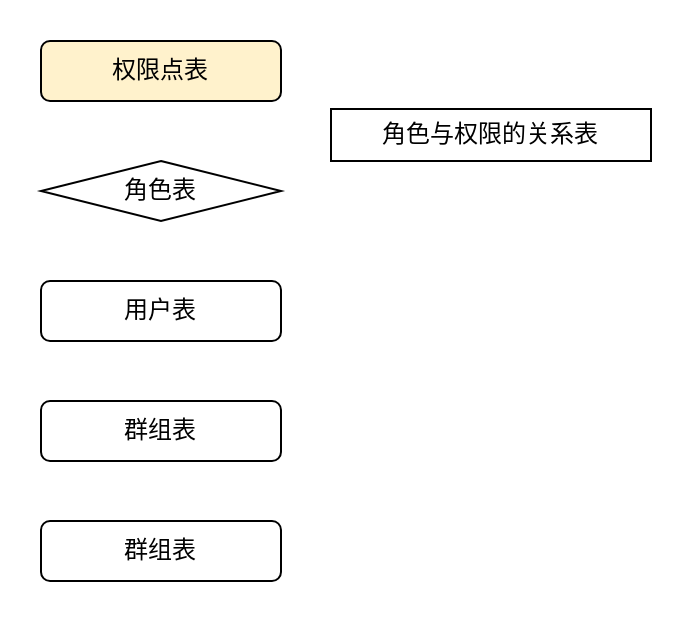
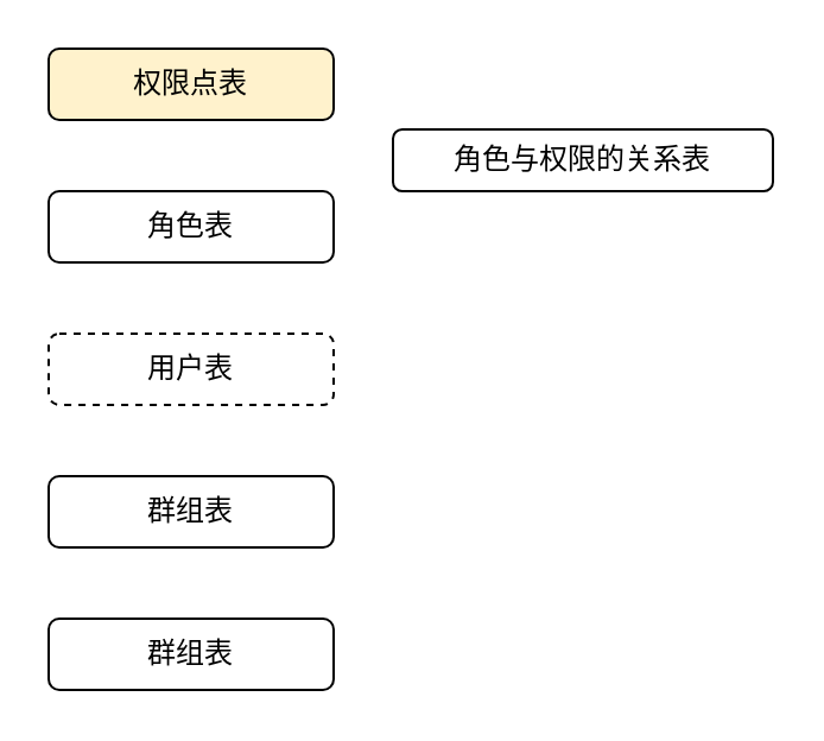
  <mxCell id="0" />
  <mxCell id="1" parent="0" />
  <mxCell id="2" value="权限点表" style="rounded=1;whiteSpace=wrap;html=1;fillColor=#fff2cc;" vertex="1" parent="1"><mxGeometry x="20" y="20" width="120" height="30" as="geometry" /></mxCell>
- <mxCell id="3" value="角色与权限的关系表" style="whiteSpace=wrap;html=1;rounded=0;" vertex="1" parent="1"><mxGeometry x="165" y="54" width="160" height="26" as="geometry" /></mxCell>
- <mxCell id="4" value="角色表" style="rhombus;whiteSpace=wrap;html=1;" vertex="1" parent="1"><mxGeometry x="20" y="80" width="120" height="30" as="geometry" /></mxCell>
- <mxCell id="5" value="用户表" style="rounded=1;whiteSpace=wrap;html=1;" vertex="1" parent="1"><mxGeometry x="20" y="140" width="120" height="30" as="geometry" /></mxCell>
+ <mxCell id="3" value="角色与权限的关系表" style="rounded=1;whiteSpace=wrap;html=1;" vertex="1" parent="1"><mxGeometry x="165" y="54" width="160" height="26" as="geometry" /></mxCell>
+ <mxCell id="4" value="角色表" style="rounded=1;whiteSpace=wrap;html=1;" vertex="1" parent="1"><mxGeometry x="20" y="80" width="120" height="30" as="geometry" /></mxCell>
+ <mxCell id="5" value="用户表" style="rounded=1;whiteSpace=wrap;html=1;dashed=1;" vertex="1" parent="1"><mxGeometry x="20" y="140" width="120" height="30" as="geometry" /></mxCell>
  <mxCell id="6" value="群组表" style="rounded=1;whiteSpace=wrap;html=1;" vertex="1" parent="1"><mxGeometry x="20" y="200" width="120" height="30" as="geometry" /></mxCell>
  <mxCell id="7" value="群组表" style="rounded=1;whiteSpace=wrap;html=1;" vertex="1" parent="1"><mxGeometry x="20" y="260" width="120" height="30" as="geometry" /></mxCell>
